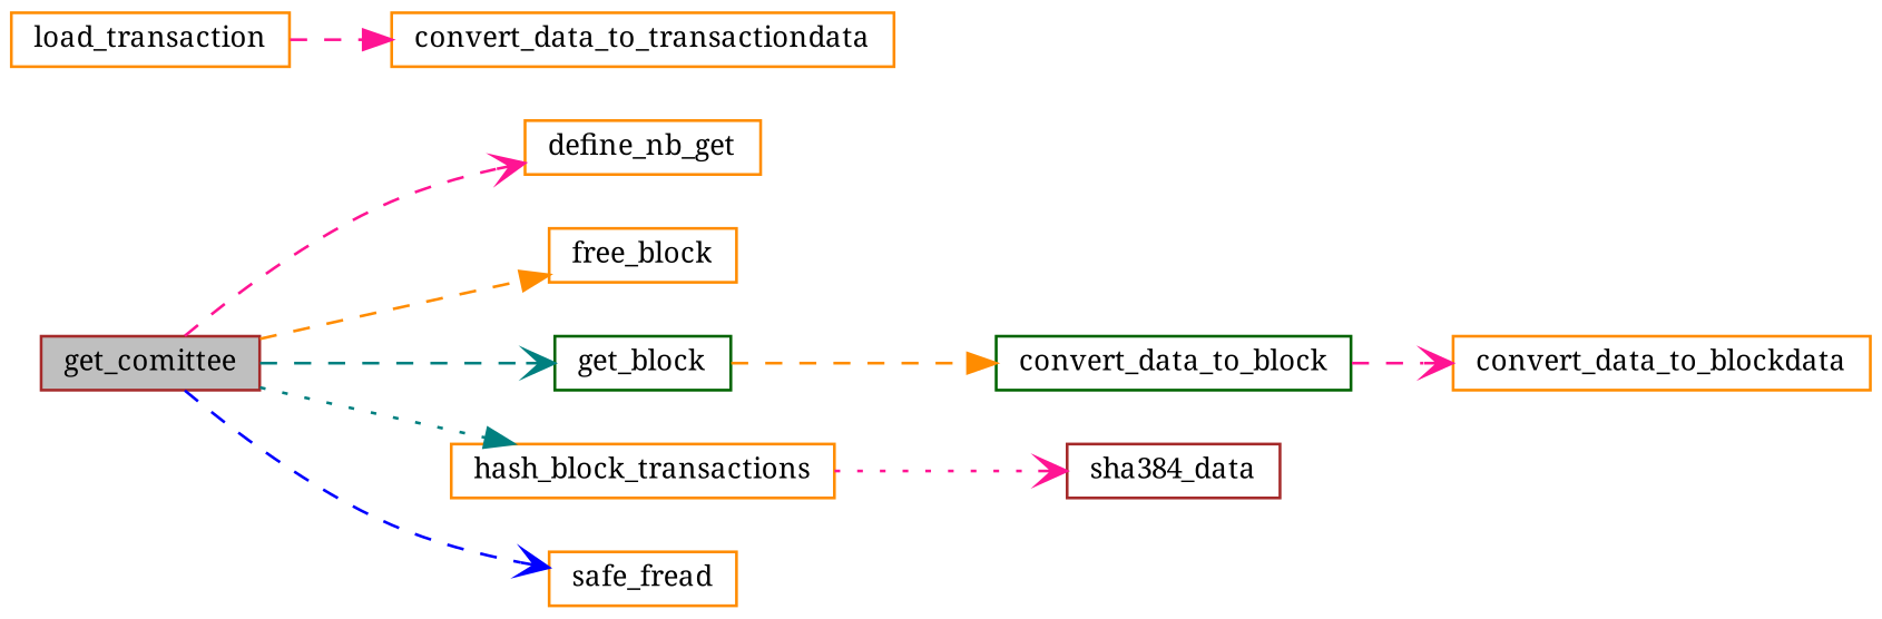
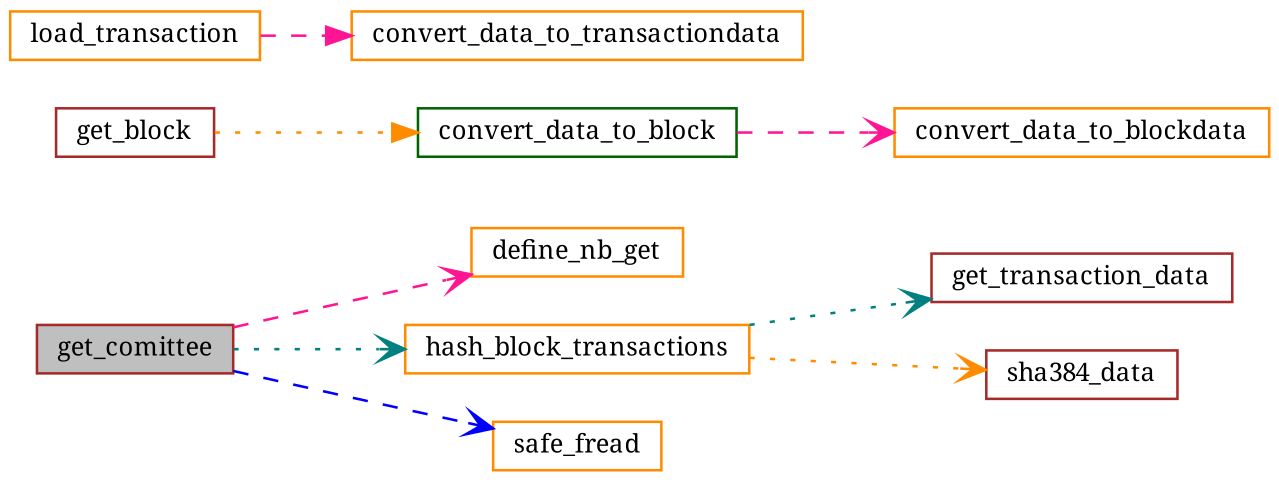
  digraph {
    fontname="Noto Serif"
    rankdir=LR
    node [color=darkorange fillcolor=white fontname="Noto Serif" fontsize=10 shape=record style=filled]
    edge [arrowhead=vee color=deeppink fontname="Noto Serif" fontsize=10 labelfontname=Helvetica labelfontsize=10 style=dashed]
    n1 [color=brown fillcolor=grey75 fontcolor=black height=0.2 label=get_comittee width=0.4]
    n2 [height=0.2 label=define_nb_get width=0.4]
-   n3 [height=0.2 label=free_block width=0.4]
-   n4 [color=darkgreen height=0.2 label=get_block width=0.4]
+   n4 [color=brown height=0.2 label=get_block width=0.4]
    n5 [height=0.2 label=hash_block_transactions width=0.4]
    n6 [height=0.2 label=safe_fread width=0.4]
    n7 [color=darkgreen height=0.2 label=convert_data_to_block width=0.4]
+   n8 [color=brown height=0.2 label=get_transaction_data width=0.4]
    n9 [color=brown height=0.2 label=sha384_data width=0.4]
    n10 [height=0.2 label=convert_data_to_blockdata width=0.4]
    n11 [height=0.2 label=load_transaction width=0.4]
    n12 [height=0.2 label=convert_data_to_transactiondata width=0.4]
    n1 -> n2
-   n1 -> n3 [arrowhead=normal color=darkorange]
-   n1 -> n4 [color=teal]
-   n1 -> n5 [arrowhead=normal color=teal style=dotted]
+   n1 -> n5 [color=teal style=dotted]
    n1 -> n6 [color=blue]
-   n4 -> n7 [arrowhead=normal color=darkorange]
-   n5 -> n9 [style=dotted]
+   n4 -> n7 [arrowhead=normal color=darkorange style=dotted]
+   n5 -> n8 [color=teal style=dotted]
+   n5 -> n9 [color=darkorange style=dotted]
    n7 -> n10
    n11 -> n12 [arrowhead=normal]
  }
